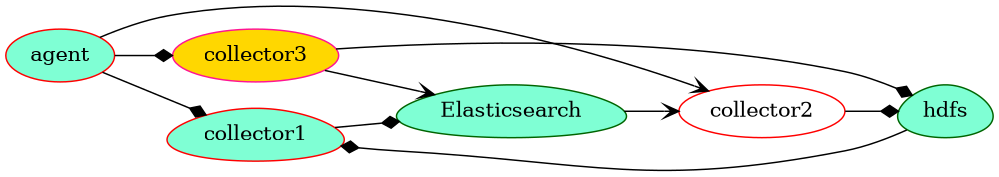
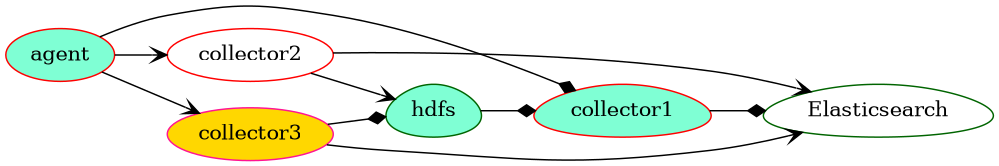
  digraph {
    rankdir=LR
    node [color=red fillcolor=aquamarine style=filled]
    edge [arrowhead=diamond]
    collector1 [shape=egg]
    agent
    collector2 [fillcolor=white]
    collector3 [color=deeppink fillcolor=gold]
-   Elasticsearch [color=darkgreen shape=egg]
+   Elasticsearch [color=darkgreen fillcolor=white shape=egg]
    hdfs [color=darkgreen shape=egg]
    collector1 -> Elasticsearch
    agent -> collector1
    agent -> collector2 [arrowhead=vee]
-   agent -> collector3
-   Elasticsearch -> collector2 [arrowhead=vee]
-   collector2 -> hdfs
+   agent -> collector3 [arrowhead=vee]
+   collector2 -> Elasticsearch [arrowhead=vee]
+   collector2 -> hdfs [arrowhead=vee]
    collector3 -> Elasticsearch [arrowhead=vee]
    collector3 -> hdfs
    hdfs -> collector1
  }
